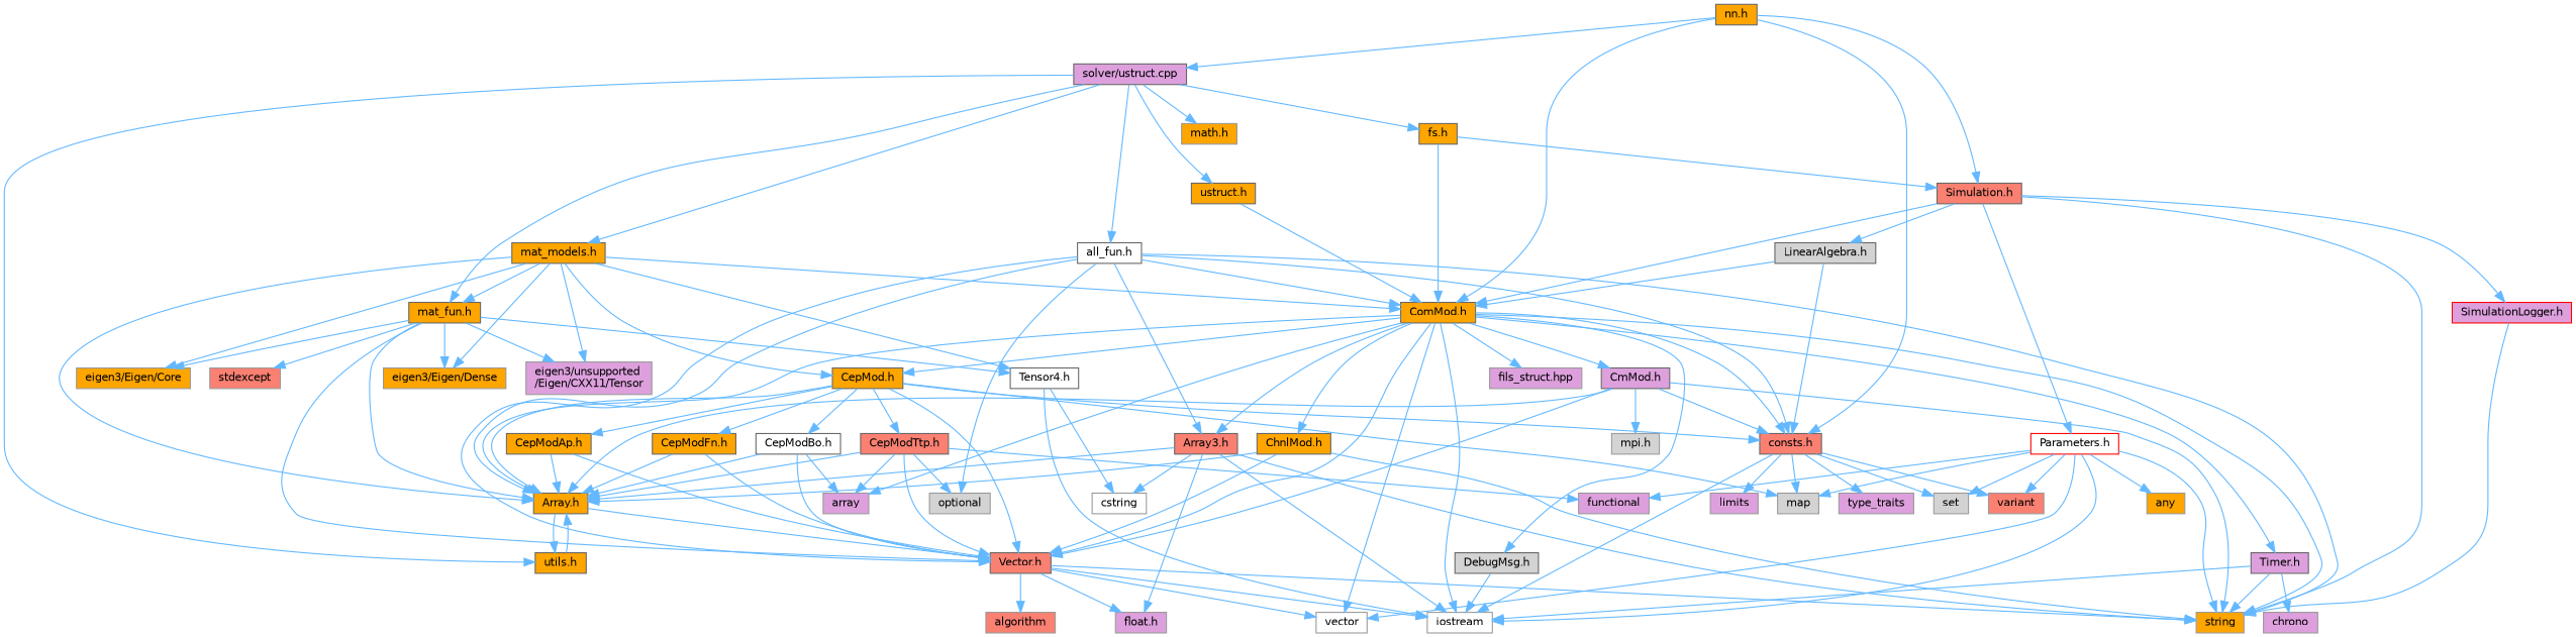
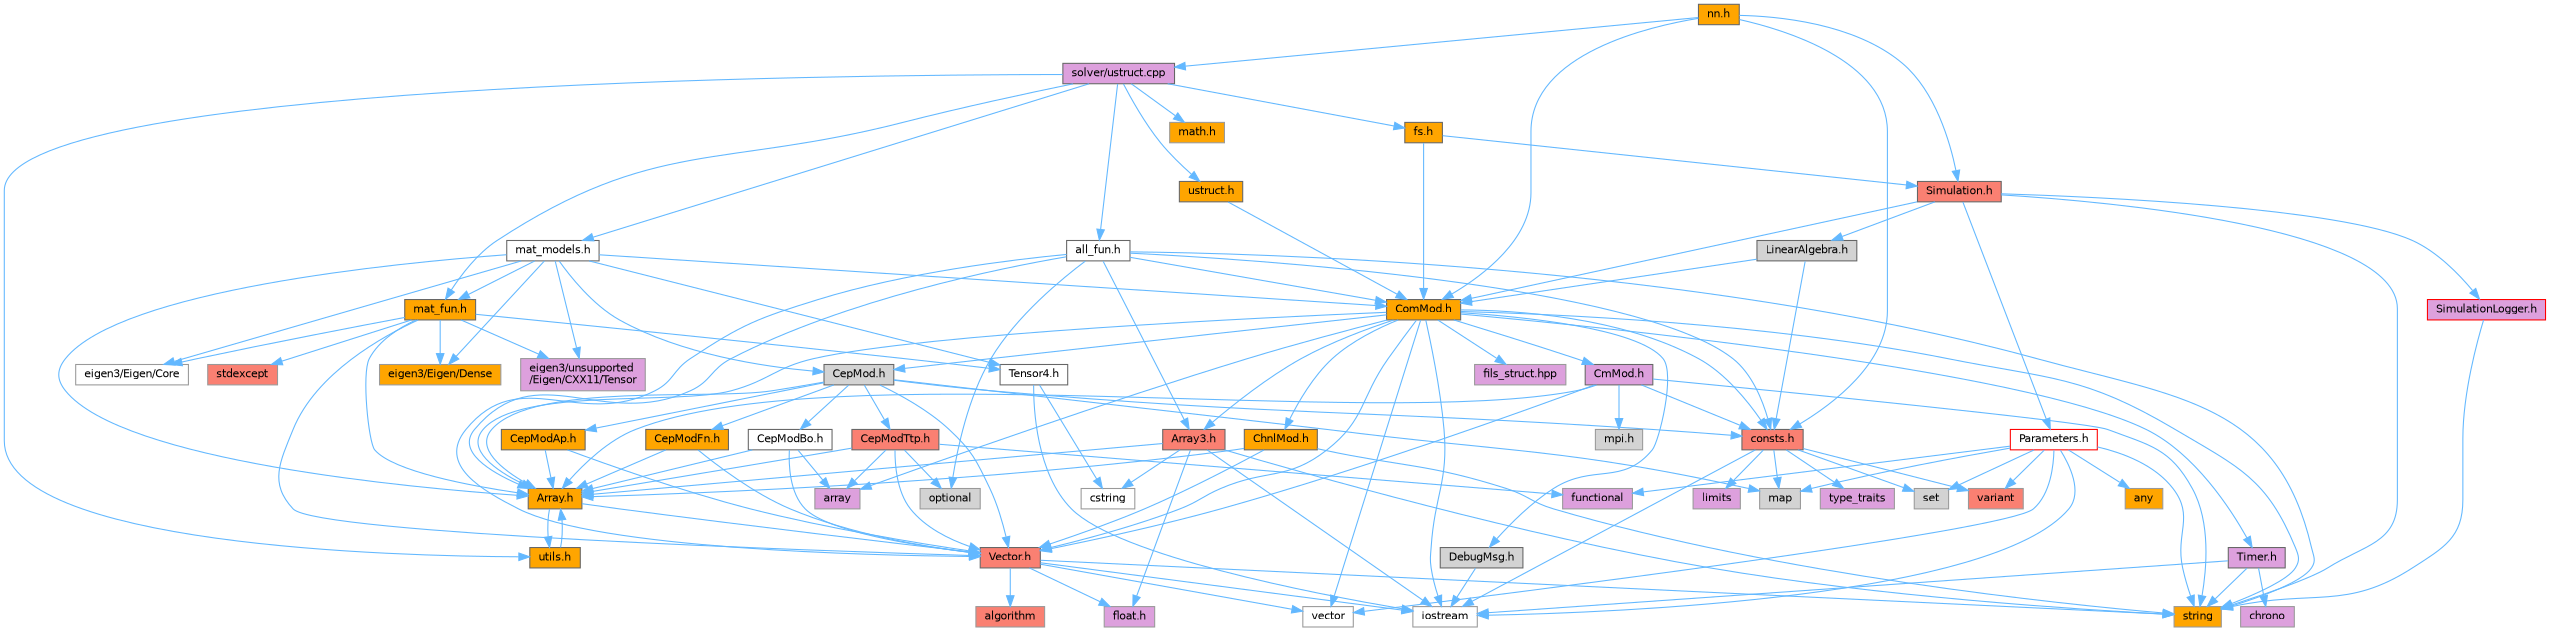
  digraph {
    node [color=grey40 fillcolor=orange fontname=Helvetica fontsize=10 shape=box style=filled]
    edge [color=steelblue1 fontname=Helvetica fontsize=10 labelfontname=Helvetica labelfontsize=10 style=solid]
    n1 [color=gray40 fillcolor=plum fontcolor=black height=0.2 label="solver/ustruct.cpp" width=0.4]
    n2 [height=0.2 label="ustruct.h" width=0.4]
    n3 [height=0.2 label="utils.h" width=0.4]
    n4 [fillcolor=white height=0.2 label="all_fun.h" width=0.4]
    n5 [height=0.2 label="fs.h" width=0.4]
    n6 [height=0.2 label="mat_fun.h" width=0.4]
-   n7 [height=0.2 label="mat_models.h" width=0.4]
+   n7 [fillcolor=white height=0.2 label="mat_models.h" width=0.4]
    n8 [color=grey60 height=0.2 label="math.h" width=0.4]
    n9 [height=0.2 label="ComMod.h" width=0.4]
    n10 [height=0.2 label="Array.h" width=0.4]
    n11 [fillcolor=salmon height=0.2 label="Vector.h" width=0.4]
    n12 [color=grey60 height=0.2 label=string width=0.4]
    n13 [fillcolor=salmon height=0.2 label="Array3.h" width=0.4]
    n14 [fillcolor=salmon height=0.2 label="consts.h" width=0.4]
    n15 [color=grey60 fillcolor=lightgrey height=0.2 label=optional width=0.4]
    n16 [fillcolor=salmon height=0.2 label="Simulation.h" width=0.4]
-   n17 [color=grey60 height=0.2 label="eigen3/Eigen/Core" width=0.4]
+   n17 [color=grey60 fillcolor=white height=0.2 label="eigen3/Eigen/Core" width=0.4]
    n18 [color=grey60 height=0.2 label="eigen3/Eigen/Dense" width=0.4]
    n19 [color=grey60 fillcolor=plum height=0.2 label="eigen3/unsupported\l/Eigen/CXX11/Tensor" width=0.4]
    n20 [color=grey60 fillcolor=salmon height=0.2 label=stdexcept width=0.4]
    n21 [fillcolor=white height=0.2 label="Tensor4.h" width=0.4]
-   n22 [height=0.2 label="CepMod.h" width=0.4]
+   n22 [fillcolor=lightgrey height=0.2 label="CepMod.h" width=0.4]
    n23 [height=0.2 label="nn.h" width=0.4]
    n24 [color=grey60 fillcolor=white height=0.2 label=iostream width=0.4]
    n25 [color=grey60 fillcolor=white height=0.2 label=vector width=0.4]
    n26 [color=grey60 fillcolor=plum height=0.2 label=array width=0.4]
    n27 [height=0.2 label="ChnlMod.h" width=0.4]
    n28 [fillcolor=plum height=0.2 label="CmMod.h" width=0.4]
    n29 [fillcolor=plum height=0.2 label="Timer.h" width=0.4]
    n30 [fillcolor=lightgrey height=0.2 label="DebugMsg.h" width=0.4]
    n31 [color=grey60 fillcolor=plum height=0.2 label="fils_struct.hpp" width=0.4]
    n32 [color=grey60 fillcolor=salmon height=0.2 label=algorithm width=0.4]
    n33 [color=grey60 fillcolor=plum height=0.2 label="float.h" width=0.4]
    n34 [color=grey60 fillcolor=white height=0.2 label=cstring width=0.4]
    n35 [height=0.2 label="CepModAp.h" width=0.4]
    n36 [fillcolor=white height=0.2 label="CepModBo.h" width=0.4]
    n37 [height=0.2 label="CepModFn.h" width=0.4]
    n38 [fillcolor=salmon height=0.2 label="CepModTtp.h" width=0.4]
    n39 [color=grey60 fillcolor=lightgrey height=0.2 label=map width=0.4]
    n40 [color=grey60 fillcolor=plum height=0.2 label=limits width=0.4]
    n41 [color=grey60 fillcolor=lightgrey height=0.2 label=set width=0.4]
    n42 [color=grey60 fillcolor=plum height=0.2 label=type_traits width=0.4]
    n43 [color=grey60 fillcolor=salmon height=0.2 label=variant width=0.4]
    n44 [color=grey60 fillcolor=lightgrey height=0.2 label="mpi.h" width=0.4]
    n45 [color=grey60 fillcolor=plum height=0.2 label=chrono width=0.4]
    n46 [color=grey60 fillcolor=plum height=0.2 label=functional width=0.4]
    n47 [color=red fillcolor=white height=0.2 label="Parameters.h" width=0.4]
    n48 [color=red fillcolor=plum height=0.2 label="SimulationLogger.h" width=0.4]
    n49 [fillcolor=lightgrey height=0.2 label="LinearAlgebra.h" width=0.4]
    n50 [color=grey60 height=0.2 label=any width=0.4]
    n1 -> n2
    n1 -> n3
    n1 -> n4
    n1 -> n5
    n1 -> n6
    n1 -> n7
    n1 -> n8
    n2 -> n9
    n3 -> n10
    n4 -> n9
    n4 -> n10
    n4 -> n11
    n4 -> n12
    n4 -> n13
    n4 -> n14
    n4 -> n15
    n5 -> n9
    n5 -> n16
    n6 -> n10
    n6 -> n11
    n6 -> n17
    n6 -> n18
    n6 -> n19
    n6 -> n20
    n6 -> n21
    n7 -> n6
    n7 -> n9
    n7 -> n10
    n7 -> n17
    n7 -> n18
    n7 -> n19
    n7 -> n21
    n7 -> n22
    n9 -> n10
    n9 -> n11
    n9 -> n12
    n9 -> n13
    n9 -> n14
    n9 -> n22
    n9 -> n24
    n9 -> n25
    n9 -> n26
    n9 -> n27
    n9 -> n28
    n9 -> n29
    n9 -> n30
    n9 -> n31
    n10 -> n3
    n10 -> n11
    n11 -> n12
    n11 -> n24
    n11 -> n25
    n11 -> n32
    n11 -> n33
    n13 -> n10
    n13 -> n12
    n13 -> n24
    n13 -> n33
    n13 -> n34
    n14 -> n24
    n14 -> n39
    n14 -> n40
    n14 -> n41
    n14 -> n42
    n14 -> n43
    n16 -> n9
    n16 -> n12
    n16 -> n47
    n16 -> n48
    n16 -> n49
    n21 -> n24
    n21 -> n34
    n22 -> n10
    n22 -> n11
    n22 -> n14
    n22 -> n35
    n22 -> n36
    n22 -> n37
    n22 -> n38
    n22 -> n39
    n23 -> n1
    n23 -> n9
    n23 -> n14
    n23 -> n16
    n27 -> n10
    n27 -> n11
    n27 -> n12
    n28 -> n10
    n28 -> n11
    n28 -> n12
    n28 -> n14
    n28 -> n44
    n29 -> n12
    n29 -> n24
    n29 -> n45
    n30 -> n24
    n35 -> n10
    n35 -> n11
    n36 -> n10
    n36 -> n11
    n36 -> n26
    n37 -> n10
    n37 -> n11
    n38 -> n10
    n38 -> n11
    n38 -> n15
    n38 -> n26
    n38 -> n46
    n47 -> n12
    n47 -> n24
    n47 -> n25
    n47 -> n39
    n47 -> n41
    n47 -> n43
    n47 -> n46
    n47 -> n50
    n48 -> n12
    n49 -> n9
    n49 -> n14
  }
